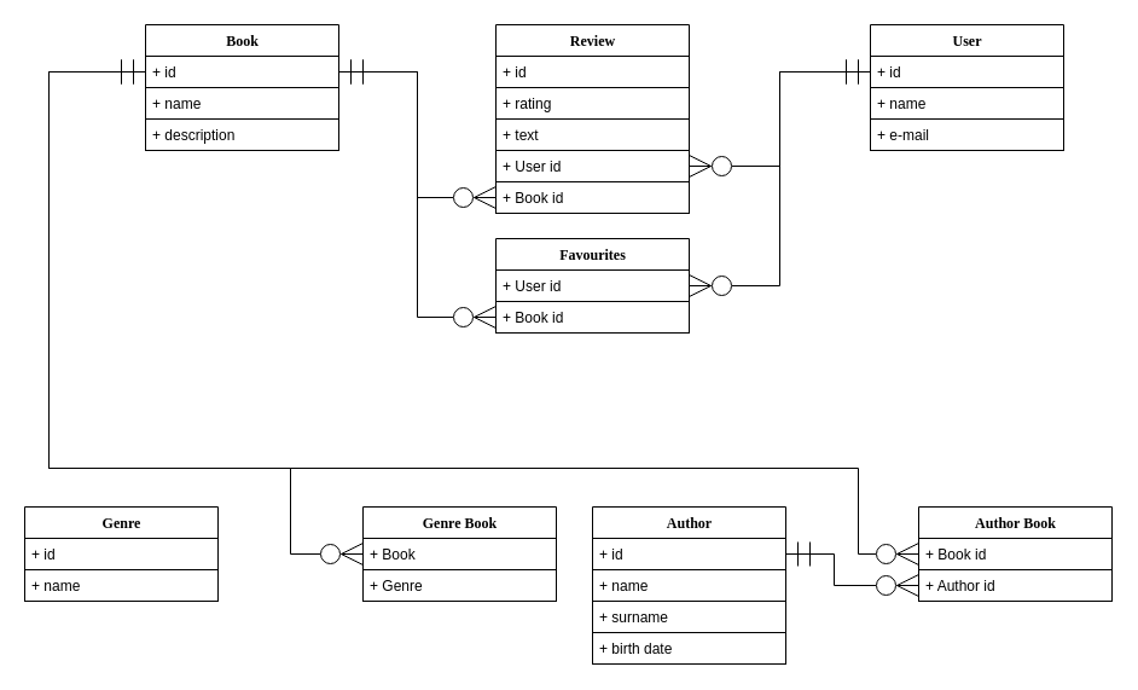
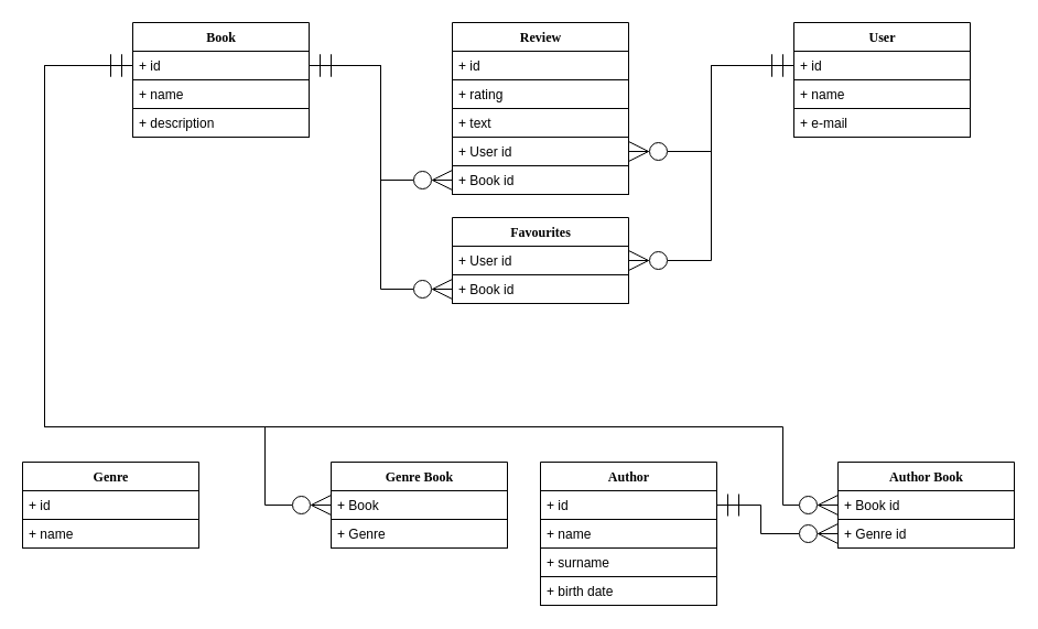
  <mxCell id="0" />
  <mxCell id="1" parent="0" />
  <mxCell id="2" value="Book" style="swimlane;html=1;fontStyle=1;align=center;verticalAlign=top;childLayout=stackLayout;horizontal=1;startSize=26;horizontalStack=0;resizeParent=1;resizeLast=0;collapsible=1;marginBottom=0;swimlaneFillColor=#ffffff;rounded=0;shadow=0;comic=0;labelBackgroundColor=none;strokeWidth=1;fillColor=none;fontFamily=Verdana;fontSize=12" parent="1" vertex="1"><mxGeometry x="120" y="20" width="160" height="104" as="geometry"><mxRectangle x="90" y="83" width="70" height="30" as="alternateBounds" /></mxGeometry></mxCell>
  <mxCell id="3" value="&lt;font style=&quot;font-size: 12px;&quot;&gt;+ id&lt;/font&gt;" style="text;html=1;strokeColor=default;fillColor=none;align=left;verticalAlign=top;spacingLeft=4;spacingRight=4;whiteSpace=wrap;overflow=hidden;rotatable=0;points=[[0,0.5],[1,0.5]];portConstraint=eastwest;" parent="2" vertex="1"><mxGeometry y="26" width="160" height="26" as="geometry" /></mxCell>
  <mxCell id="4" value="+ name" style="text;html=1;strokeColor=default;fillColor=none;align=left;verticalAlign=top;spacingLeft=4;spacingRight=4;whiteSpace=wrap;overflow=hidden;rotatable=0;points=[[0,0.5],[1,0.5]];portConstraint=eastwest;" parent="2" vertex="1"><mxGeometry y="52" width="160" height="26" as="geometry" /></mxCell>
  <mxCell id="5" value="+ description" style="text;html=1;strokeColor=default;fillColor=none;align=left;verticalAlign=top;spacingLeft=4;spacingRight=4;whiteSpace=wrap;overflow=hidden;rotatable=0;points=[[0,0.5],[1,0.5]];portConstraint=eastwest;" parent="2" vertex="1"><mxGeometry y="78" width="160" height="26" as="geometry" /></mxCell>
  <mxCell id="6" value="Review" style="swimlane;html=1;fontStyle=1;align=center;verticalAlign=top;childLayout=stackLayout;horizontal=1;startSize=26;horizontalStack=0;resizeParent=1;resizeLast=0;collapsible=1;marginBottom=0;swimlaneFillColor=#ffffff;rounded=0;shadow=0;comic=0;labelBackgroundColor=none;strokeWidth=1;fillColor=none;fontFamily=Verdana;fontSize=12" parent="1" vertex="1"><mxGeometry x="410" y="20" width="160" height="156" as="geometry" /></mxCell>
  <mxCell id="7" value="+ id" style="text;html=1;strokeColor=default;fillColor=none;align=left;verticalAlign=top;spacingLeft=4;spacingRight=4;whiteSpace=wrap;overflow=hidden;rotatable=0;points=[[0,0.5],[1,0.5]];portConstraint=eastwest;" parent="6" vertex="1"><mxGeometry y="26" width="160" height="26" as="geometry" /></mxCell>
  <mxCell id="8" value="+ rating" style="text;html=1;strokeColor=default;fillColor=none;align=left;verticalAlign=top;spacingLeft=4;spacingRight=4;whiteSpace=wrap;overflow=hidden;rotatable=0;points=[[0,0.5],[1,0.5]];portConstraint=eastwest;" parent="6" vertex="1"><mxGeometry y="52" width="160" height="26" as="geometry" /></mxCell>
  <mxCell id="9" value="+ text" style="text;html=1;strokeColor=default;fillColor=none;align=left;verticalAlign=top;spacingLeft=4;spacingRight=4;whiteSpace=wrap;overflow=hidden;rotatable=0;points=[[0,0.5],[1,0.5]];portConstraint=eastwest;" parent="6" vertex="1"><mxGeometry y="78" width="160" height="26" as="geometry" /></mxCell>
  <mxCell id="10" value="+ User id" style="text;html=1;strokeColor=default;fillColor=none;align=left;verticalAlign=top;spacingLeft=4;spacingRight=4;whiteSpace=wrap;overflow=hidden;rotatable=0;points=[[0,0.5],[1,0.5]];portConstraint=eastwest;" parent="6" vertex="1"><mxGeometry y="104" width="160" height="26" as="geometry" /></mxCell>
  <mxCell id="11" value="+ Book id" style="text;html=1;strokeColor=default;fillColor=none;align=left;verticalAlign=top;spacingLeft=4;spacingRight=4;whiteSpace=wrap;overflow=hidden;rotatable=0;points=[[0,0.5],[1,0.5]];portConstraint=eastwest;" parent="6" vertex="1"><mxGeometry y="130" width="160" height="26" as="geometry" /></mxCell>
  <mxCell id="12" value="User" style="swimlane;html=1;fontStyle=1;align=center;verticalAlign=top;childLayout=stackLayout;horizontal=1;startSize=26;horizontalStack=0;resizeParent=1;resizeLast=0;collapsible=1;marginBottom=0;swimlaneFillColor=#ffffff;rounded=0;shadow=0;comic=0;labelBackgroundColor=none;strokeWidth=1;fillColor=none;fontFamily=Verdana;fontSize=12" parent="1" vertex="1"><mxGeometry x="720" y="20" width="160" height="104" as="geometry" /></mxCell>
  <mxCell id="13" value="+ id" style="text;html=1;strokeColor=default;fillColor=none;align=left;verticalAlign=top;spacingLeft=4;spacingRight=4;whiteSpace=wrap;overflow=hidden;rotatable=0;points=[[0,0.5],[1,0.5]];portConstraint=eastwest;" parent="12" vertex="1"><mxGeometry y="26" width="160" height="26" as="geometry" /></mxCell>
  <mxCell id="14" value="+ name" style="text;html=1;strokeColor=default;fillColor=none;align=left;verticalAlign=top;spacingLeft=4;spacingRight=4;whiteSpace=wrap;overflow=hidden;rotatable=0;points=[[0,0.5],[1,0.5]];portConstraint=eastwest;" parent="12" vertex="1"><mxGeometry y="52" width="160" height="26" as="geometry" /></mxCell>
  <mxCell id="15" value="+ e-mail" style="text;html=1;strokeColor=default;fillColor=none;align=left;verticalAlign=top;spacingLeft=4;spacingRight=4;whiteSpace=wrap;overflow=hidden;rotatable=0;points=[[0,0.5],[1,0.5]];portConstraint=eastwest;" parent="12" vertex="1"><mxGeometry y="78" width="160" height="26" as="geometry" /></mxCell>
  <mxCell id="16" value="Genre" style="swimlane;html=1;fontStyle=1;align=center;verticalAlign=top;childLayout=stackLayout;horizontal=1;startSize=26;horizontalStack=0;resizeParent=1;resizeLast=0;collapsible=1;marginBottom=0;swimlaneFillColor=#ffffff;rounded=0;shadow=0;comic=0;labelBackgroundColor=none;strokeWidth=1;fillColor=none;fontFamily=Verdana;fontSize=12" parent="1" vertex="1"><mxGeometry x="20" y="419" width="160" height="78" as="geometry" /></mxCell>
  <mxCell id="17" value="+ id" style="text;html=1;strokeColor=default;fillColor=none;align=left;verticalAlign=top;spacingLeft=4;spacingRight=4;whiteSpace=wrap;overflow=hidden;rotatable=0;points=[[0,0.5],[1,0.5]];portConstraint=eastwest;" parent="16" vertex="1"><mxGeometry y="26" width="160" height="26" as="geometry" /></mxCell>
  <mxCell id="18" value="+ name" style="text;html=1;strokeColor=default;fillColor=none;align=left;verticalAlign=top;spacingLeft=4;spacingRight=4;whiteSpace=wrap;overflow=hidden;rotatable=0;points=[[0,0.5],[1,0.5]];portConstraint=eastwest;" parent="16" vertex="1"><mxGeometry y="52" width="160" height="26" as="geometry" /></mxCell>
  <mxCell id="19" value="Genre Book" style="swimlane;html=1;fontStyle=1;align=center;verticalAlign=top;childLayout=stackLayout;horizontal=1;startSize=26;horizontalStack=0;resizeParent=1;resizeLast=0;collapsible=1;marginBottom=0;swimlaneFillColor=#ffffff;rounded=0;shadow=0;comic=0;labelBackgroundColor=none;strokeWidth=1;fillColor=none;fontFamily=Verdana;fontSize=12" parent="1" vertex="1"><mxGeometry x="300" y="419" width="160" height="78" as="geometry" /></mxCell>
  <mxCell id="20" value="+ Book" style="text;html=1;strokeColor=default;fillColor=none;align=left;verticalAlign=top;spacingLeft=4;spacingRight=4;whiteSpace=wrap;overflow=hidden;rotatable=0;points=[[0,0.5],[1,0.5]];portConstraint=eastwest;" parent="19" vertex="1"><mxGeometry y="26" width="160" height="26" as="geometry" /></mxCell>
  <mxCell id="21" value="+ Genre" style="text;html=1;strokeColor=default;fillColor=none;align=left;verticalAlign=top;spacingLeft=4;spacingRight=4;whiteSpace=wrap;overflow=hidden;rotatable=0;points=[[0,0.5],[1,0.5]];portConstraint=eastwest;" parent="19" vertex="1"><mxGeometry y="52" width="160" height="26" as="geometry" /></mxCell>
  <mxCell id="22" value="Author" style="swimlane;html=1;fontStyle=1;align=center;verticalAlign=top;childLayout=stackLayout;horizontal=1;startSize=26;horizontalStack=0;resizeParent=1;resizeLast=0;collapsible=1;marginBottom=0;swimlaneFillColor=#ffffff;rounded=0;shadow=0;comic=0;labelBackgroundColor=none;strokeWidth=1;fillColor=none;fontFamily=Verdana;fontSize=12" parent="1" vertex="1"><mxGeometry x="490" y="419" width="160" height="130" as="geometry" /></mxCell>
  <mxCell id="23" value="+ id" style="text;html=1;strokeColor=default;fillColor=none;align=left;verticalAlign=top;spacingLeft=4;spacingRight=4;whiteSpace=wrap;overflow=hidden;rotatable=0;points=[[0,0.5],[1,0.5]];portConstraint=eastwest;" parent="22" vertex="1"><mxGeometry y="26" width="160" height="26" as="geometry" /></mxCell>
  <mxCell id="24" value="+ name" style="text;html=1;strokeColor=default;fillColor=none;align=left;verticalAlign=top;spacingLeft=4;spacingRight=4;whiteSpace=wrap;overflow=hidden;rotatable=0;points=[[0,0.5],[1,0.5]];portConstraint=eastwest;" parent="22" vertex="1"><mxGeometry y="52" width="160" height="26" as="geometry" /></mxCell>
  <mxCell id="25" value="+ surname" style="text;html=1;strokeColor=default;fillColor=none;align=left;verticalAlign=top;spacingLeft=4;spacingRight=4;whiteSpace=wrap;overflow=hidden;rotatable=0;points=[[0,0.5],[1,0.5]];portConstraint=eastwest;" parent="22" vertex="1"><mxGeometry y="78" width="160" height="26" as="geometry" /></mxCell>
  <mxCell id="26" value="+ birth date" style="text;html=1;strokeColor=default;fillColor=none;align=left;verticalAlign=top;spacingLeft=4;spacingRight=4;whiteSpace=wrap;overflow=hidden;rotatable=0;points=[[0,0.5],[1,0.5]];portConstraint=eastwest;" parent="22" vertex="1"><mxGeometry y="104" width="160" height="26" as="geometry" /></mxCell>
  <mxCell id="27" value="Author Book" style="swimlane;html=1;fontStyle=1;align=center;verticalAlign=top;childLayout=stackLayout;horizontal=1;startSize=26;horizontalStack=0;resizeParent=1;resizeLast=0;collapsible=1;marginBottom=0;swimlaneFillColor=#ffffff;rounded=0;shadow=0;comic=0;labelBackgroundColor=none;strokeWidth=1;fillColor=none;fontFamily=Verdana;fontSize=12" parent="1" vertex="1"><mxGeometry x="760" y="419" width="160" height="78" as="geometry" /></mxCell>
  <mxCell id="28" value="+ Book id" style="text;html=1;strokeColor=default;fillColor=none;align=left;verticalAlign=top;spacingLeft=4;spacingRight=4;whiteSpace=wrap;overflow=hidden;rotatable=0;points=[[0,0.5],[1,0.5]];portConstraint=eastwest;" parent="27" vertex="1"><mxGeometry y="26" width="160" height="26" as="geometry" /></mxCell>
- <mxCell id="29" value="+ Author id" style="text;html=1;strokeColor=default;fillColor=none;align=left;verticalAlign=top;spacingLeft=4;spacingRight=4;whiteSpace=wrap;overflow=hidden;rotatable=0;points=[[0,0.5],[1,0.5]];portConstraint=eastwest;" parent="27" vertex="1"><mxGeometry y="52" width="160" height="26" as="geometry" /></mxCell>
+ <mxCell id="29" value="+ Genre id" style="text;html=1;strokeColor=default;fillColor=none;align=left;verticalAlign=top;spacingLeft=4;spacingRight=4;whiteSpace=wrap;overflow=hidden;rotatable=0;points=[[0,0.5],[1,0.5]];portConstraint=eastwest;" parent="27" vertex="1"><mxGeometry y="52" width="160" height="26" as="geometry" /></mxCell>
  <mxCell id="30" value="Favourites" style="swimlane;html=1;fontStyle=1;align=center;verticalAlign=top;childLayout=stackLayout;horizontal=1;startSize=26;horizontalStack=0;resizeParent=1;resizeLast=0;collapsible=1;marginBottom=0;swimlaneFillColor=#ffffff;rounded=0;shadow=0;comic=0;labelBackgroundColor=none;strokeWidth=1;fillColor=none;fontFamily=Verdana;fontSize=12" parent="1" vertex="1"><mxGeometry x="410" y="197" width="160" height="78" as="geometry" /></mxCell>
  <mxCell id="31" value="+ User id" style="text;html=1;strokeColor=default;fillColor=none;align=left;verticalAlign=top;spacingLeft=4;spacingRight=4;whiteSpace=wrap;overflow=hidden;rotatable=0;points=[[0,0.5],[1,0.5]];portConstraint=eastwest;" parent="30" vertex="1"><mxGeometry y="26" width="160" height="26" as="geometry" /></mxCell>
  <mxCell id="32" value="" style="line;html=1;strokeWidth=1;fillColor=none;align=left;verticalAlign=middle;spacingTop=-1;spacingLeft=3;spacingRight=3;rotatable=0;labelPosition=right;points=[];portConstraint=eastwest;" parent="30" vertex="1"><mxGeometry y="52" width="160" as="geometry" /></mxCell>
  <mxCell id="33" value="+ Book id" style="text;html=1;strokeColor=default;fillColor=none;align=left;verticalAlign=top;spacingLeft=4;spacingRight=4;whiteSpace=wrap;overflow=hidden;rotatable=0;points=[[0,0.5],[1,0.5]];portConstraint=eastwest;" vertex="1" parent="30"><mxGeometry y="52" width="160" height="26" as="geometry" /></mxCell>
  <mxCell id="34" style="edgeStyle=orthogonalEdgeStyle;rounded=0;jumpSize=6;orthogonalLoop=1;jettySize=auto;html=1;entryX=1;entryY=0.5;entryDx=0;entryDy=0;fontSize=12;startArrow=ERzeroToMany;startFill=0;endArrow=ERmandOne;endFill=0;startSize=16;endSize=18;sourcePerimeterSpacing=0;targetPerimeterSpacing=0;" edge="1" parent="1" source="11" target="3"><mxGeometry relative="1" as="geometry" /></mxCell>
  <mxCell id="35" style="edgeStyle=orthogonalEdgeStyle;rounded=0;jumpSize=6;orthogonalLoop=1;jettySize=auto;html=1;entryX=0;entryY=0.5;entryDx=0;entryDy=0;fontSize=12;startArrow=ERzeroToMany;startFill=0;endArrow=ERmandOne;endFill=0;startSize=16;endSize=18;sourcePerimeterSpacing=0;targetPerimeterSpacing=0;exitX=1;exitY=0.5;exitDx=0;exitDy=0;" edge="1" parent="1" source="10" target="13"><mxGeometry relative="1" as="geometry" /></mxCell>
  <mxCell id="36" style="edgeStyle=orthogonalEdgeStyle;rounded=0;jumpSize=6;orthogonalLoop=1;jettySize=auto;html=1;entryX=1;entryY=0.5;entryDx=0;entryDy=0;fontSize=12;startArrow=ERzeroToMany;startFill=0;endArrow=ERmandOne;endFill=0;startSize=16;endSize=18;sourcePerimeterSpacing=0;targetPerimeterSpacing=0;" edge="1" parent="1" source="29" target="23"><mxGeometry relative="1" as="geometry"><Array as="points"><mxPoint x="690" y="484" /><mxPoint x="690" y="458" /></Array></mxGeometry></mxCell>
  <mxCell id="37" style="edgeStyle=orthogonalEdgeStyle;rounded=0;jumpSize=6;orthogonalLoop=1;jettySize=auto;html=1;entryX=0;entryY=0.5;entryDx=0;entryDy=0;fontSize=12;startArrow=ERzeroToMany;startFill=0;endArrow=ERmandOne;endFill=0;startSize=16;endSize=18;sourcePerimeterSpacing=0;targetPerimeterSpacing=0;" edge="1" parent="1" source="31" target="13"><mxGeometry relative="1" as="geometry" /></mxCell>
  <mxCell id="38" style="edgeStyle=orthogonalEdgeStyle;rounded=0;jumpSize=6;orthogonalLoop=1;jettySize=auto;html=1;entryX=0;entryY=0.5;entryDx=0;entryDy=0;fontSize=12;startArrow=ERzeroToMany;startFill=0;endArrow=ERmandOne;endFill=0;startSize=16;endSize=18;sourcePerimeterSpacing=0;targetPerimeterSpacing=0;exitX=0;exitY=0.5;exitDx=0;exitDy=0;" edge="1" parent="1" source="20" target="3"><mxGeometry relative="1" as="geometry"><Array as="points"><mxPoint x="240" y="458" /><mxPoint x="240" y="387" /><mxPoint x="40" y="387" /><mxPoint x="40" y="59" /></Array></mxGeometry></mxCell>
  <mxCell id="39" style="edgeStyle=orthogonalEdgeStyle;rounded=0;jumpSize=6;orthogonalLoop=1;jettySize=auto;html=1;entryX=1;entryY=0.5;entryDx=0;entryDy=0;fontSize=12;startArrow=ERzeroToMany;startFill=0;endArrow=ERmandOne;endFill=0;startSize=16;endSize=18;sourcePerimeterSpacing=0;targetPerimeterSpacing=0;" edge="1" parent="1" source="33" target="3"><mxGeometry relative="1" as="geometry" /></mxCell>
  <mxCell id="40" style="edgeStyle=orthogonalEdgeStyle;rounded=0;jumpSize=6;orthogonalLoop=1;jettySize=auto;html=1;entryX=0;entryY=0.5;entryDx=0;entryDy=0;fontSize=12;startArrow=ERzeroToMany;startFill=0;endArrow=ERmandOne;endFill=0;startSize=16;endSize=18;sourcePerimeterSpacing=0;targetPerimeterSpacing=0;exitX=0;exitY=0.5;exitDx=0;exitDy=0;" edge="1" parent="1" source="28" target="3"><mxGeometry relative="1" as="geometry"><Array as="points"><mxPoint x="710" y="458" /><mxPoint x="710" y="387" /><mxPoint x="40" y="387" /><mxPoint x="40" y="59" /></Array></mxGeometry></mxCell>
